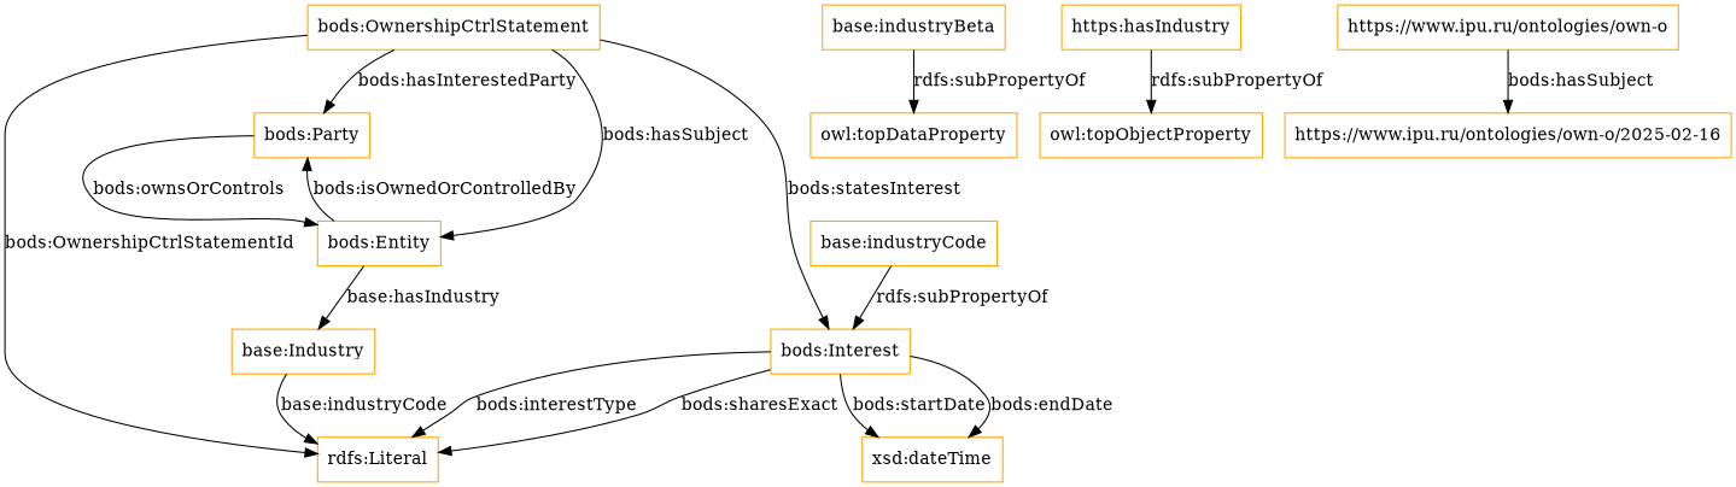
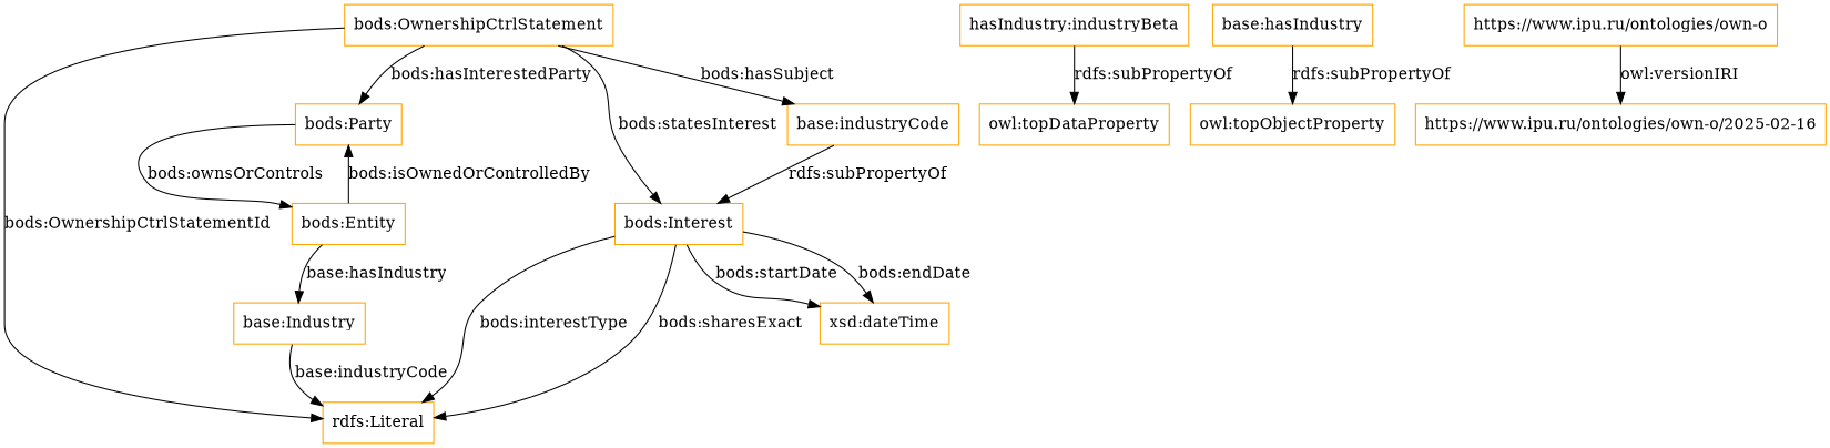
  digraph {
    rankdir=TB
    node [color=orange shape=rectangle]
    "base:Industry"
    "rdfs:Literal"
    "bods:Party"
    "bods:Entity"
    "bods:OwnershipCtrlStatement"
    "bods:Interest"
    "xsd:dateTime"
    "base:industryCode"
-   "base:industryBeta"
+   "base:industryBeta" [label="hasIndustry:industryBeta"]
    "owl:topDataProperty"
-   "base:hasIndustry" [label="https:hasIndustry"]
+   "base:hasIndustry"
    "owl:topObjectProperty"
    "https://www.ipu.ru/ontologies/own-o"
    "https://www.ipu.ru/ontologies/own-o/2025-02-16"
    "base:Industry" -> "rdfs:Literal" [label="base:industryCode"]
    "bods:Party" -> "bods:Entity" [label="bods:ownsOrControls"]
    "bods:Entity" -> "base:Industry" [label="base:hasIndustry"]
    "bods:Entity" -> "bods:Party" [label="bods:isOwnedOrControlledBy"]
    "bods:OwnershipCtrlStatement" -> "rdfs:Literal" [label="bods:OwnershipCtrlStatementId"]
    "bods:OwnershipCtrlStatement" -> "bods:Party" [label="bods:hasInterestedParty"]
-   "bods:OwnershipCtrlStatement" -> "bods:Entity" [label="bods:hasSubject"]
+   "bods:OwnershipCtrlStatement" -> "base:industryCode" [label="bods:hasSubject"]
    "bods:OwnershipCtrlStatement" -> "bods:Interest" [label="bods:statesInterest"]
    "bods:Interest" -> "rdfs:Literal" [label="bods:interestType"]
    "bods:Interest" -> "rdfs:Literal" [label="bods:sharesExact"]
    "bods:Interest" -> "xsd:dateTime" [label="bods:startDate"]
    "bods:Interest" -> "xsd:dateTime" [label="bods:endDate"]
    "base:industryCode" -> "bods:Interest" [label="rdfs:subPropertyOf"]
    "base:industryBeta" -> "owl:topDataProperty" [label="rdfs:subPropertyOf"]
    "base:hasIndustry" -> "owl:topObjectProperty" [label="rdfs:subPropertyOf"]
-   "https://www.ipu.ru/ontologies/own-o" -> "https://www.ipu.ru/ontologies/own-o/2025-02-16" [label="bods:hasSubject"]
+   "https://www.ipu.ru/ontologies/own-o" -> "https://www.ipu.ru/ontologies/own-o/2025-02-16" [label="owl:versionIRI"]
  }
